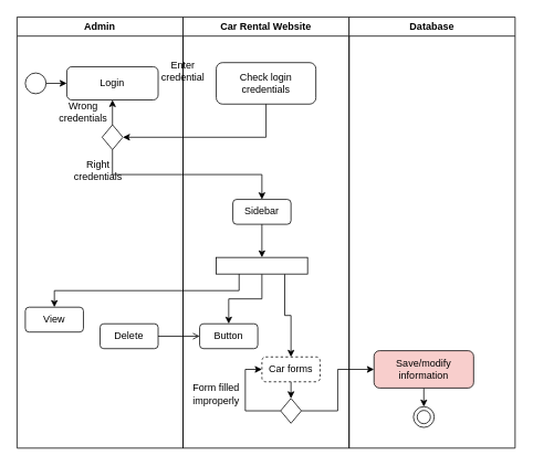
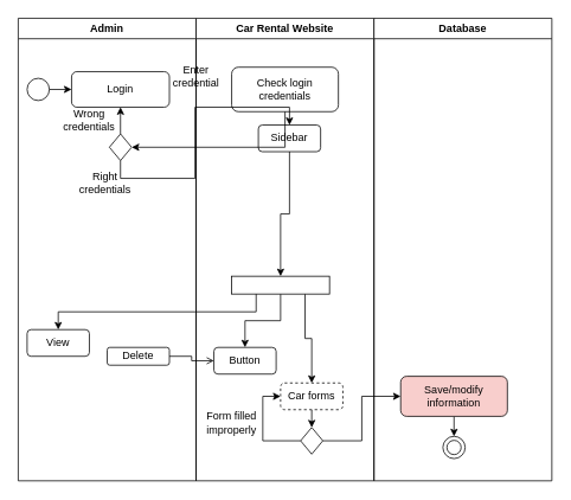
  <mxCell id="0" />
  <mxCell id="1" parent="0" />
  <mxCell id="2" value="Admin" style="swimlane;whiteSpace=wrap;html=1;" parent="1" vertex="1"><mxGeometry x="20" y="20" width="200" height="520" as="geometry" /></mxCell>
  <mxCell id="3" value="" style="ellipse;whiteSpace=wrap;html=1;aspect=fixed;" parent="2" vertex="1"><mxGeometry x="10" y="67.5" width="25" height="25" as="geometry" /></mxCell>
  <mxCell id="4" value="Login" style="rounded=1;whiteSpace=wrap;html=1;" parent="2" vertex="1"><mxGeometry x="60" y="60" width="110" height="40" as="geometry" /></mxCell>
  <mxCell id="5" value="" style="endArrow=classic;html=1;rounded=0;exitX=1;exitY=0.5;exitDx=0;exitDy=0;entryX=0;entryY=0.5;entryDx=0;entryDy=0;" parent="2" source="3" target="4" edge="1"><mxGeometry width="50" height="50" relative="1" as="geometry"><mxPoint x="280" y="260" as="sourcePoint" /><mxPoint x="330" y="210" as="targetPoint" /></mxGeometry></mxCell>
  <mxCell id="6" style="edgeStyle=orthogonalEdgeStyle;rounded=0;orthogonalLoop=1;jettySize=auto;html=1;exitX=0.5;exitY=0;exitDx=0;exitDy=0;entryX=0.5;entryY=1;entryDx=0;entryDy=0;" parent="2" source="7" target="4" edge="1"><mxGeometry relative="1" as="geometry" /></mxCell>
  <mxCell id="7" value="" style="rhombus;whiteSpace=wrap;html=1;" parent="2" vertex="1"><mxGeometry x="102.5" y="130" width="25" height="30" as="geometry" /></mxCell>
  <mxCell id="8" value="Wrong credentials" style="text;html=1;strokeColor=none;fillColor=none;align=center;verticalAlign=middle;whiteSpace=wrap;rounded=0;" parent="2" vertex="1"><mxGeometry x="50" y="100" width="60" height="30" as="geometry" /></mxCell>
  <mxCell id="9" value="View" style="rounded=1;whiteSpace=wrap;html=1;" parent="2" vertex="1"><mxGeometry x="10" y="350" width="70" height="30" as="geometry" /></mxCell>
- <mxCell id="10" value="Delete" style="rounded=1;whiteSpace=wrap;html=1;" parent="2" vertex="1"><mxGeometry x="100" y="370" width="70" height="30" as="geometry" /></mxCell>
+ <mxCell id="10" value="Delete" style="rounded=1;whiteSpace=wrap;html=1;" parent="2" vertex="1"><mxGeometry x="100" y="370" width="70" height="20" as="geometry" /></mxCell>
  <mxCell id="11" value="Right credentials" style="text;html=1;strokeColor=none;fillColor=none;align=center;verticalAlign=middle;whiteSpace=wrap;rounded=0;" parent="2" vertex="1"><mxGeometry x="67.5" y="170" width="60" height="30" as="geometry" /></mxCell>
  <mxCell id="12" value="Car Rental Website" style="swimlane;whiteSpace=wrap;html=1;" parent="1" vertex="1"><mxGeometry x="220" y="20" width="200" height="520" as="geometry" /></mxCell>
  <mxCell id="13" value="Check login credentials" style="rounded=1;whiteSpace=wrap;html=1;" parent="12" vertex="1"><mxGeometry x="40" y="55" width="120" height="50" as="geometry" /></mxCell>
  <mxCell id="14" value="Enter credential" style="text;html=1;strokeColor=none;fillColor=none;align=center;verticalAlign=middle;whiteSpace=wrap;rounded=0;" parent="12" vertex="1"><mxGeometry x="-30" y="50" width="60" height="30" as="geometry" /></mxCell>
  <mxCell id="15" style="edgeStyle=orthogonalEdgeStyle;rounded=0;orthogonalLoop=1;jettySize=auto;html=1;exitX=0.5;exitY=1;exitDx=0;exitDy=0;entryX=0.5;entryY=0;entryDx=0;entryDy=0;" parent="12" source="17" target="18" edge="1"><mxGeometry relative="1" as="geometry" /></mxCell>
  <mxCell id="16" style="edgeStyle=orthogonalEdgeStyle;rounded=0;orthogonalLoop=1;jettySize=auto;html=1;exitX=0.75;exitY=1;exitDx=0;exitDy=0;entryX=0.5;entryY=0;entryDx=0;entryDy=0;" parent="12" source="17" target="20" edge="1"><mxGeometry relative="1" as="geometry" /></mxCell>
  <mxCell id="17" value="" style="rounded=0;whiteSpace=wrap;html=1;" parent="12" vertex="1"><mxGeometry x="40" y="290" width="110" height="20" as="geometry" /></mxCell>
  <mxCell id="18" value="Button" style="rounded=1;whiteSpace=wrap;html=1;" parent="12" vertex="1"><mxGeometry x="20" y="370" width="70" height="30" as="geometry" /></mxCell>
  <mxCell id="19" style="edgeStyle=orthogonalEdgeStyle;rounded=0;orthogonalLoop=1;jettySize=auto;html=1;exitX=0.5;exitY=1;exitDx=0;exitDy=0;entryX=0.5;entryY=0;entryDx=0;entryDy=0;" parent="12" source="20" target="22" edge="1"><mxGeometry relative="1" as="geometry" /></mxCell>
  <mxCell id="20" value="Car forms" style="rounded=1;whiteSpace=wrap;html=1;dashed=1;" parent="12" vertex="1"><mxGeometry x="95" y="410" width="70" height="30" as="geometry" /></mxCell>
  <mxCell id="21" style="edgeStyle=orthogonalEdgeStyle;rounded=0;orthogonalLoop=1;jettySize=auto;html=1;exitX=0;exitY=0.5;exitDx=0;exitDy=0;entryX=0;entryY=0.5;entryDx=0;entryDy=0;" parent="12" source="22" target="20" edge="1"><mxGeometry relative="1" as="geometry" /></mxCell>
  <mxCell id="22" value="" style="rhombus;whiteSpace=wrap;html=1;" parent="12" vertex="1"><mxGeometry x="117.5" y="460" width="25" height="30" as="geometry" /></mxCell>
  <mxCell id="23" value="Form filled improperly" style="text;html=1;strokeColor=none;fillColor=none;align=center;verticalAlign=middle;whiteSpace=wrap;rounded=0;" parent="12" vertex="1"><mxGeometry x="10" y="440" width="60" height="30" as="geometry" /></mxCell>
  <mxCell id="24" style="edgeStyle=orthogonalEdgeStyle;rounded=0;orthogonalLoop=1;jettySize=auto;html=1;exitX=0.5;exitY=1;exitDx=0;exitDy=0;entryX=0.5;entryY=0;entryDx=0;entryDy=0;" parent="12" source="25" target="17" edge="1"><mxGeometry relative="1" as="geometry" /></mxCell>
- <mxCell id="25" value="Sidebar" style="rounded=1;whiteSpace=wrap;html=1;" parent="12" vertex="1"><mxGeometry x="60" y="220" width="70" height="30" as="geometry" /></mxCell>
+ <mxCell id="25" value="Sidebar" style="rounded=1;whiteSpace=wrap;html=1;" parent="12" vertex="1"><mxGeometry x="70" y="120" width="70" height="30" as="geometry" /></mxCell>
  <mxCell id="26" value="Database" style="swimlane;whiteSpace=wrap;html=1;" parent="1" vertex="1"><mxGeometry x="420" y="20" width="200" height="520" as="geometry" /></mxCell>
  <mxCell id="27" style="edgeStyle=orthogonalEdgeStyle;rounded=0;orthogonalLoop=1;jettySize=auto;html=1;exitX=0.5;exitY=1;exitDx=0;exitDy=0;entryX=0.5;entryY=0;entryDx=0;entryDy=0;" edge="1" parent="26" source="28" target="29"><mxGeometry relative="1" as="geometry" /></mxCell>
  <mxCell id="28" value="Save/modify information" style="rounded=1;whiteSpace=wrap;html=1;fillColor=#f8cecc;" parent="26" vertex="1"><mxGeometry x="30" y="402.5" width="120" height="45" as="geometry" /></mxCell>
  <mxCell id="29" value="" style="ellipse;whiteSpace=wrap;html=1;aspect=fixed;" vertex="1" parent="26"><mxGeometry x="77.5" y="470" width="25" height="25" as="geometry" /></mxCell>
  <mxCell id="30" value="" style="ellipse;whiteSpace=wrap;html=1;aspect=fixed;" vertex="1" parent="26"><mxGeometry x="82" y="474.5" width="16" height="16" as="geometry" /></mxCell>
  <mxCell id="31" style="edgeStyle=orthogonalEdgeStyle;rounded=0;orthogonalLoop=1;jettySize=auto;html=1;exitX=0.5;exitY=1;exitDx=0;exitDy=0;entryX=1;entryY=0.5;entryDx=0;entryDy=0;" parent="1" source="13" target="7" edge="1"><mxGeometry relative="1" as="geometry" /></mxCell>
  <mxCell id="32" style="edgeStyle=orthogonalEdgeStyle;rounded=0;orthogonalLoop=1;jettySize=auto;html=1;exitX=0.25;exitY=1;exitDx=0;exitDy=0;entryX=0.5;entryY=0;entryDx=0;entryDy=0;" parent="1" source="17" target="9" edge="1"><mxGeometry relative="1" as="geometry" /></mxCell>
  <mxCell id="33" style="edgeStyle=orthogonalEdgeStyle;rounded=0;orthogonalLoop=1;jettySize=auto;html=1;exitX=1;exitY=0.5;exitDx=0;exitDy=0;entryX=0;entryY=0.5;entryDx=0;entryDy=0;endArrow=open;" parent="1" source="10" target="18" edge="1"><mxGeometry relative="1" as="geometry" /></mxCell>
  <mxCell id="34" style="edgeStyle=orthogonalEdgeStyle;rounded=0;orthogonalLoop=1;jettySize=auto;html=1;exitX=0.5;exitY=1;exitDx=0;exitDy=0;entryX=0.5;entryY=0;entryDx=0;entryDy=0;" parent="1" source="7" target="25" edge="1"><mxGeometry relative="1" as="geometry" /></mxCell>
  <mxCell id="35" style="edgeStyle=orthogonalEdgeStyle;rounded=0;orthogonalLoop=1;jettySize=auto;html=1;exitX=1;exitY=0.5;exitDx=0;exitDy=0;entryX=0;entryY=0.5;entryDx=0;entryDy=0;" parent="1" source="22" target="28" edge="1"><mxGeometry relative="1" as="geometry" /></mxCell>
